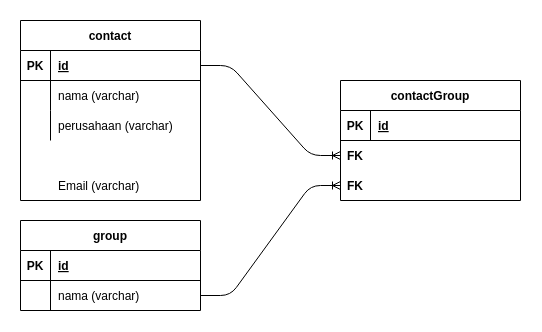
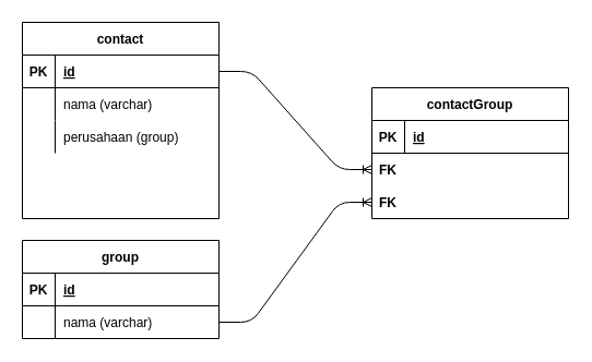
  <mxCell id="0" />
  <mxCell id="1" parent="0" />
  <mxCell id="2" value="contact" style="shape=table;startSize=30;container=1;collapsible=1;childLayout=tableLayout;fixedRows=1;rowLines=0;fontStyle=1;align=center;resizeLast=1;" vertex="1" parent="1"><mxGeometry x="20" y="20" width="180" height="180" as="geometry" /></mxCell>
  <mxCell id="3" value="" style="shape=partialRectangle;collapsible=0;dropTarget=0;pointerEvents=0;fillColor=none;top=0;left=0;bottom=1;right=0;points=[[0,0.5],[1,0.5]];portConstraint=eastwest;" vertex="1" parent="2"><mxGeometry y="30" width="180" height="30" as="geometry" /></mxCell>
  <mxCell id="4" value="PK" style="shape=partialRectangle;connectable=0;fillColor=none;top=0;left=0;bottom=0;right=0;fontStyle=1;overflow=hidden;" vertex="1" parent="3"><mxGeometry width="30" height="30" as="geometry" /></mxCell>
  <mxCell id="5" value="id" style="shape=partialRectangle;connectable=0;fillColor=none;top=0;left=0;bottom=0;right=0;align=left;spacingLeft=6;fontStyle=5;overflow=hidden;" vertex="1" parent="3"><mxGeometry x="30" width="150" height="30" as="geometry" /></mxCell>
  <mxCell id="6" value="" style="shape=partialRectangle;collapsible=0;dropTarget=0;pointerEvents=0;fillColor=none;top=0;left=0;bottom=0;right=0;points=[[0,0.5],[1,0.5]];portConstraint=eastwest;" vertex="1" parent="2"><mxGeometry y="60" width="180" height="30" as="geometry" /></mxCell>
  <mxCell id="7" value="" style="shape=partialRectangle;connectable=0;fillColor=none;top=0;left=0;bottom=0;right=0;editable=1;overflow=hidden;" vertex="1" parent="6"><mxGeometry width="30" height="30" as="geometry" /></mxCell>
  <mxCell id="8" value="nama (varchar)" style="shape=partialRectangle;connectable=0;fillColor=none;top=0;left=0;bottom=0;right=0;align=left;spacingLeft=6;overflow=hidden;" vertex="1" parent="6"><mxGeometry x="30" width="150" height="30" as="geometry" /></mxCell>
  <mxCell id="9" value="" style="shape=partialRectangle;collapsible=0;dropTarget=0;pointerEvents=0;fillColor=none;top=0;left=0;bottom=0;right=0;points=[[0,0.5],[1,0.5]];portConstraint=eastwest;" vertex="1" parent="2"><mxGeometry y="90" width="180" height="30" as="geometry" /></mxCell>
  <mxCell id="10" value="" style="shape=partialRectangle;connectable=0;fillColor=none;top=0;left=0;bottom=0;right=0;editable=1;overflow=hidden;" vertex="1" parent="9"><mxGeometry width="30" height="30" as="geometry" /></mxCell>
- <mxCell id="11" value="perusahaan (varchar)" style="shape=partialRectangle;connectable=0;fillColor=none;top=0;left=0;bottom=0;right=0;align=left;spacingLeft=6;overflow=hidden;" vertex="1" parent="9"><mxGeometry x="30" width="150" height="30" as="geometry" /></mxCell>
+ <mxCell id="11" value="perusahaan (group)" style="shape=partialRectangle;connectable=0;fillColor=none;top=0;left=0;bottom=0;right=0;align=left;spacingLeft=6;overflow=hidden;" vertex="1" parent="9"><mxGeometry x="30" width="150" height="30" as="geometry" /></mxCell>
  <mxCell id="12" value="" style="shape=partialRectangle;collapsible=0;dropTarget=0;pointerEvents=0;fillColor=none;top=0;left=0;bottom=0;right=0;points=[[0,0.5],[1,0.5]];portConstraint=eastwest;" vertex="1" parent="2"><mxGeometry y="120" width="180" height="30" as="geometry" /></mxCell>
  <mxCell id="13" value="" style="shape=partialRectangle;connectable=0;fillColor=none;top=0;left=0;bottom=0;right=0;editable=1;overflow=hidden;" vertex="1" parent="12"><mxGeometry width="30" height="30" as="geometry" /></mxCell>
- <mxCell id="14" value="Email (varchar)" style="shape=partialRectangle;connectable=0;fillColor=none;top=0;left=0;bottom=0;right=0;align=left;spacingLeft=6;overflow=hidden;" vertex="1" parent="1"><mxGeometry x="50" y="170" width="150" height="30" as="geometry" /></mxCell>
  <mxCell id="15" value="group" style="shape=table;startSize=30;container=1;collapsible=1;childLayout=tableLayout;fixedRows=1;rowLines=0;fontStyle=1;align=center;resizeLast=1;" vertex="1" parent="1"><mxGeometry x="20" y="220" width="180" height="90" as="geometry" /></mxCell>
  <mxCell id="16" value="" style="shape=partialRectangle;collapsible=0;dropTarget=0;pointerEvents=0;fillColor=none;top=0;left=0;bottom=1;right=0;points=[[0,0.5],[1,0.5]];portConstraint=eastwest;" vertex="1" parent="15"><mxGeometry y="30" width="180" height="30" as="geometry" /></mxCell>
  <mxCell id="17" value="PK" style="shape=partialRectangle;connectable=0;fillColor=none;top=0;left=0;bottom=0;right=0;fontStyle=1;overflow=hidden;" vertex="1" parent="16"><mxGeometry width="30" height="30" as="geometry" /></mxCell>
  <mxCell id="18" value="id" style="shape=partialRectangle;connectable=0;fillColor=none;top=0;left=0;bottom=0;right=0;align=left;spacingLeft=6;fontStyle=5;overflow=hidden;" vertex="1" parent="16"><mxGeometry x="30" width="150" height="30" as="geometry" /></mxCell>
  <mxCell id="19" value="" style="shape=partialRectangle;collapsible=0;dropTarget=0;pointerEvents=0;fillColor=none;top=0;left=0;bottom=0;right=0;points=[[0,0.5],[1,0.5]];portConstraint=eastwest;" vertex="1" parent="15"><mxGeometry y="60" width="180" height="30" as="geometry" /></mxCell>
  <mxCell id="20" value="" style="shape=partialRectangle;connectable=0;fillColor=none;top=0;left=0;bottom=0;right=0;editable=1;overflow=hidden;" vertex="1" parent="19"><mxGeometry width="30" height="30" as="geometry" /></mxCell>
  <mxCell id="21" value="nama (varchar)" style="shape=partialRectangle;connectable=0;fillColor=none;top=0;left=0;bottom=0;right=0;align=left;spacingLeft=6;overflow=hidden;" vertex="1" parent="19"><mxGeometry x="30" width="150" height="30" as="geometry" /></mxCell>
  <mxCell id="22" value="contactGroup" style="shape=table;startSize=30;container=1;collapsible=1;childLayout=tableLayout;fixedRows=1;rowLines=0;fontStyle=1;align=center;resizeLast=1;" vertex="1" parent="1"><mxGeometry x="340" y="80" width="180" height="120" as="geometry" /></mxCell>
  <mxCell id="23" value="" style="shape=partialRectangle;collapsible=0;dropTarget=0;pointerEvents=0;fillColor=none;top=0;left=0;bottom=1;right=0;points=[[0,0.5],[1,0.5]];portConstraint=eastwest;" vertex="1" parent="22"><mxGeometry y="30" width="180" height="30" as="geometry" /></mxCell>
  <mxCell id="24" value="PK" style="shape=partialRectangle;connectable=0;fillColor=none;top=0;left=0;bottom=0;right=0;fontStyle=1;overflow=hidden;" vertex="1" parent="23"><mxGeometry width="30" height="30" as="geometry" /></mxCell>
  <mxCell id="25" value="id" style="shape=partialRectangle;connectable=0;fillColor=none;top=0;left=0;bottom=0;right=0;align=left;spacingLeft=6;fontStyle=5;overflow=hidden;" vertex="1" parent="23"><mxGeometry x="30" width="150" height="30" as="geometry" /></mxCell>
  <mxCell id="26" value="" style="shape=partialRectangle;collapsible=0;dropTarget=0;pointerEvents=0;fillColor=none;top=0;left=0;bottom=0;right=0;points=[[0,0.5],[1,0.5]];portConstraint=eastwest;" vertex="1" parent="22"><mxGeometry y="60" width="180" height="30" as="geometry" /></mxCell>
  <mxCell id="27" value="FK" style="shape=partialRectangle;connectable=0;fillColor=none;top=0;left=0;bottom=0;right=0;editable=1;overflow=hidden;fontStyle=1" vertex="1" parent="26"><mxGeometry width="30" height="30" as="geometry" /></mxCell>
  <mxCell id="28" value="" style="shape=partialRectangle;collapsible=0;dropTarget=0;pointerEvents=0;fillColor=none;top=0;left=0;bottom=0;right=0;points=[[0,0.5],[1,0.5]];portConstraint=eastwest;" vertex="1" parent="22"><mxGeometry y="90" width="180" height="30" as="geometry" /></mxCell>
  <mxCell id="29" value="FK" style="shape=partialRectangle;connectable=0;fillColor=none;top=0;left=0;bottom=0;right=0;editable=1;overflow=hidden;fontStyle=1" vertex="1" parent="28"><mxGeometry width="30" height="30" as="geometry" /></mxCell>
  <mxCell id="30" value="" style="edgeStyle=entityRelationEdgeStyle;fontSize=12;html=1;endArrow=ERoneToMany;exitX=1;exitY=0.5;exitDx=0;exitDy=0;entryX=0;entryY=0.5;entryDx=0;entryDy=0;" edge="1" parent="1" source="19" target="28"><mxGeometry width="100" height="100" relative="1" as="geometry"><mxPoint x="240" y="280" as="sourcePoint" /><mxPoint x="340" y="180" as="targetPoint" /></mxGeometry></mxCell>
  <mxCell id="31" value="" style="edgeStyle=entityRelationEdgeStyle;fontSize=12;html=1;endArrow=ERoneToMany;exitX=1;exitY=0.5;exitDx=0;exitDy=0;entryX=0;entryY=0.5;entryDx=0;entryDy=0;" edge="1" parent="1" source="3" target="26"><mxGeometry width="100" height="100" relative="1" as="geometry"><mxPoint x="340" y="280" as="sourcePoint" /><mxPoint x="440" y="180" as="targetPoint" /></mxGeometry></mxCell>
